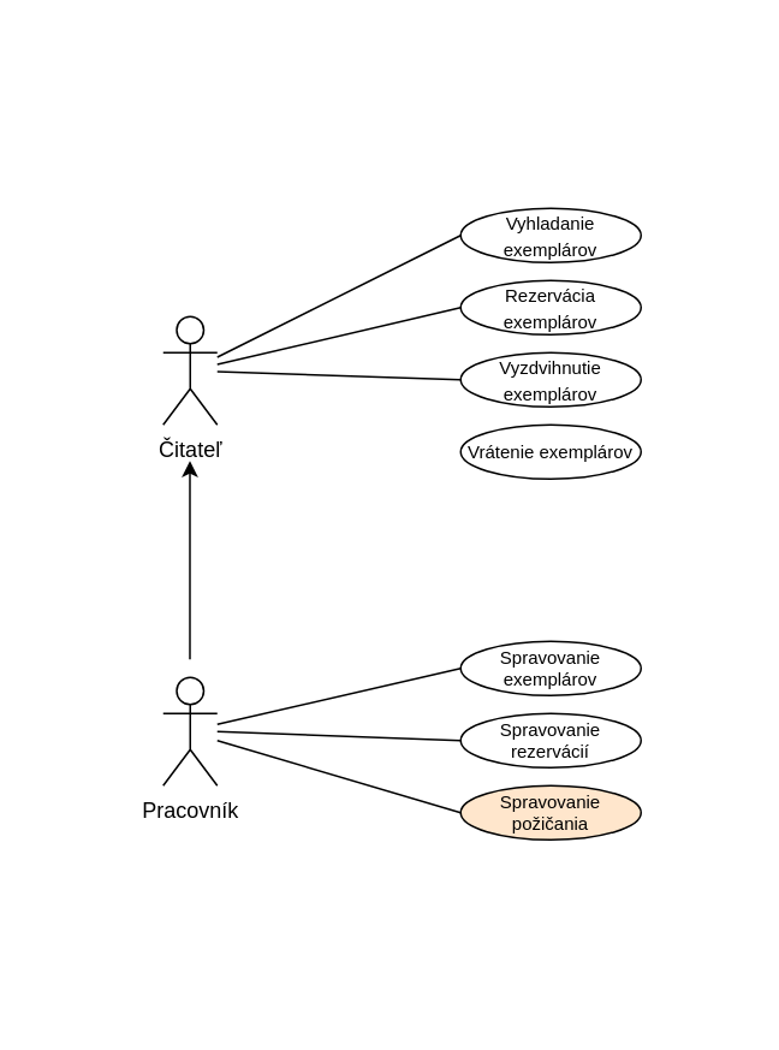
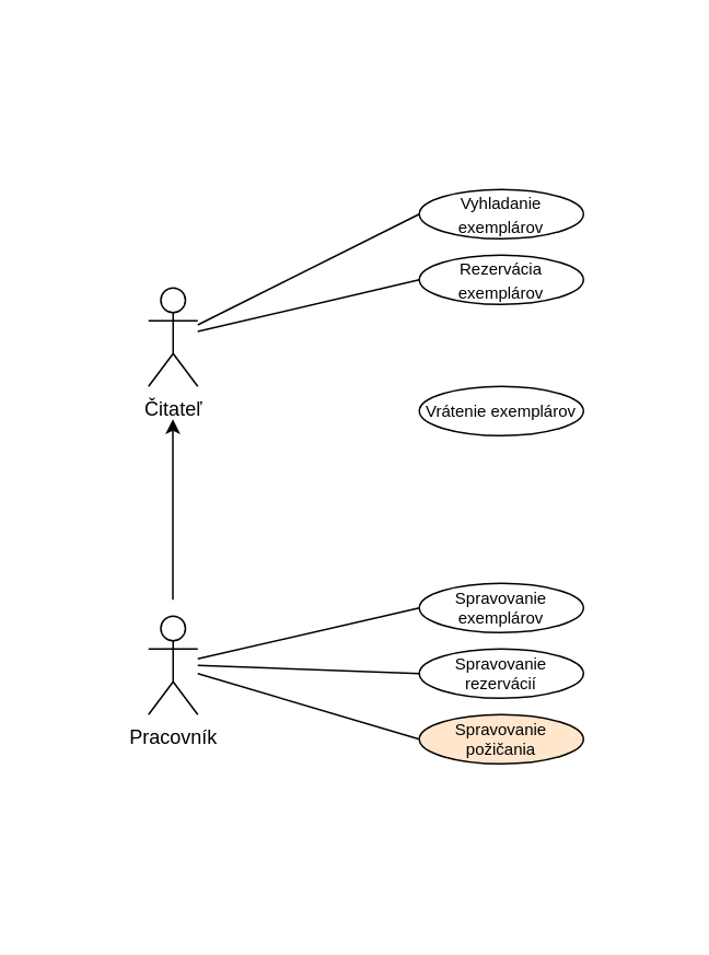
  <mxCell id="0" />
  <mxCell id="1" parent="0" />
  <mxCell id="2" value="" style="rounded=0;whiteSpace=wrap;html=1;fillColor=none;strokeColor=none;" vertex="1" parent="1"><mxGeometry x="20" y="20" width="390" height="540" as="geometry" /></mxCell>
  <mxCell id="3" value="Čitateľ" style="shape=umlActor;verticalLabelPosition=bottom;verticalAlign=top;html=1;" vertex="1" parent="1"><mxGeometry x="90" y="175" width="30" height="60" as="geometry" /></mxCell>
  <mxCell id="4" style="edgeStyle=orthogonalEdgeStyle;rounded=0;orthogonalLoop=1;jettySize=auto;html=1;" edge="1" parent="1"><mxGeometry relative="1" as="geometry"><mxPoint x="104.83" y="365" as="sourcePoint" /><mxPoint x="104.83" y="255" as="targetPoint" /></mxGeometry></mxCell>
  <mxCell id="5" value="Pracovník" style="shape=umlActor;verticalLabelPosition=bottom;verticalAlign=top;html=1;" vertex="1" parent="1"><mxGeometry x="90" y="375" width="30" height="60" as="geometry" /></mxCell>
  <mxCell id="6" value="&lt;font style=&quot;font-size: 10px;&quot;&gt;Vyhladanie exemplárov&lt;/font&gt;" style="ellipse;whiteSpace=wrap;html=1;" vertex="1" parent="1"><mxGeometry x="255" y="115" width="100" height="30" as="geometry" /></mxCell>
  <mxCell id="7" value="&lt;font style=&quot;font-size: 10px;&quot;&gt;Rezervácia exemplárov&lt;/font&gt;" style="ellipse;whiteSpace=wrap;html=1;" vertex="1" parent="1"><mxGeometry x="255" y="155" width="100" height="30" as="geometry" /></mxCell>
- <mxCell id="8" value="&lt;font style=&quot;font-size: 10px;&quot;&gt;Vyzdvihnutie exemplárov&lt;/font&gt;" style="ellipse;whiteSpace=wrap;html=1;" vertex="1" parent="1"><mxGeometry x="255" y="195" width="100" height="30" as="geometry" /></mxCell>
  <mxCell id="9" value="&lt;font style=&quot;font-size: 10px;&quot;&gt;Vrátenie exemplárov&lt;/font&gt;" style="ellipse;whiteSpace=wrap;html=1;" vertex="1" parent="1"><mxGeometry x="255" y="235" width="100" height="30" as="geometry" /></mxCell>
  <mxCell id="10" value="" style="endArrow=none;html=1;rounded=0;entryX=0;entryY=0.5;entryDx=0;entryDy=0;" edge="1" parent="1" source="3" target="6"><mxGeometry width="50" height="50" relative="1" as="geometry"><mxPoint x="190" y="245" as="sourcePoint" /><mxPoint x="240" y="195" as="targetPoint" /></mxGeometry></mxCell>
  <mxCell id="11" value="" style="endArrow=none;html=1;rounded=0;entryX=0;entryY=0.5;entryDx=0;entryDy=0;" edge="1" parent="1" source="3" target="7"><mxGeometry width="50" height="50" relative="1" as="geometry"><mxPoint x="120" y="195" as="sourcePoint" /><mxPoint x="265" y="140" as="targetPoint" /></mxGeometry></mxCell>
- <mxCell id="12" value="" style="endArrow=none;html=1;rounded=0;entryX=0;entryY=0.5;entryDx=0;entryDy=0;" edge="1" parent="1" source="3" target="8"><mxGeometry width="50" height="50" relative="1" as="geometry"><mxPoint x="140" y="215" as="sourcePoint" /><mxPoint x="265" y="180" as="targetPoint" /></mxGeometry></mxCell>
  <mxCell id="13" value="" style="endArrow=none;html=1;rounded=0;entryX=0;entryY=0.5;entryDx=0;entryDy=0;" edge="1" target="14" parent="1"><mxGeometry width="50" height="50" relative="1" as="geometry"><mxPoint x="120" y="401" as="sourcePoint" /><mxPoint x="265" y="340" as="targetPoint" /></mxGeometry></mxCell>
  <mxCell id="14" value="&lt;div style=&quot;font-size: 11px;&quot;&gt;&lt;font style=&quot;font-size: 10px;&quot;&gt;Spravovanie&lt;/font&gt;&lt;/div&gt;&lt;div style=&quot;font-size: 10px;&quot;&gt;exemplárov&lt;br&gt;&lt;/div&gt;" style="ellipse;whiteSpace=wrap;html=1;" vertex="1" parent="1"><mxGeometry x="255" y="355" width="100" height="30" as="geometry" /></mxCell>
  <mxCell id="15" value="" style="endArrow=none;html=1;rounded=0;entryX=0;entryY=0.5;entryDx=0;entryDy=0;" edge="1" target="17" parent="1"><mxGeometry width="50" height="50" relative="1" as="geometry"><mxPoint x="120" y="405" as="sourcePoint" /><mxPoint x="265" y="380" as="targetPoint" /></mxGeometry></mxCell>
  <mxCell id="16" value="" style="endArrow=none;html=1;rounded=0;entryX=0;entryY=0.5;entryDx=0;entryDy=0;" edge="1" target="18" parent="1"><mxGeometry width="50" height="50" relative="1" as="geometry"><mxPoint x="120" y="410" as="sourcePoint" /><mxPoint x="255" y="425" as="targetPoint" /></mxGeometry></mxCell>
  <mxCell id="17" value="&lt;div style=&quot;font-size: 10px;&quot;&gt;&lt;font style=&quot;font-size: 10px;&quot;&gt;Spravovanie &lt;br style=&quot;font-size: 10px;&quot;&gt;&lt;/font&gt;&lt;/div&gt;&lt;div style=&quot;font-size: 10px;&quot;&gt;&lt;font style=&quot;font-size: 10px;&quot;&gt;&lt;font style=&quot;font-size: 10px;&quot;&gt;rezervácií&lt;/font&gt;&lt;font style=&quot;font-size: 10px;&quot;&gt;&lt;br style=&quot;font-size: 10px;&quot;&gt;&lt;/font&gt;&lt;/font&gt;&lt;/div&gt;" style="ellipse;whiteSpace=wrap;html=1;fontSize=10;" vertex="1" parent="1"><mxGeometry x="255" y="395" width="100" height="30" as="geometry" /></mxCell>
  <mxCell id="18" value="Spravovanie požičania" style="ellipse;whiteSpace=wrap;html=1;fontSize=10;fillColor=#ffe6cc;" vertex="1" parent="1"><mxGeometry x="255" y="435" width="100" height="30" as="geometry" /></mxCell>
